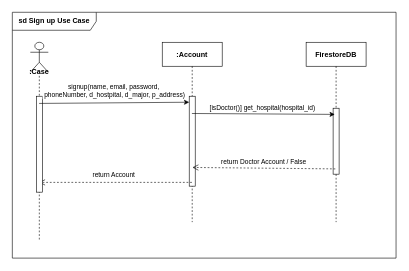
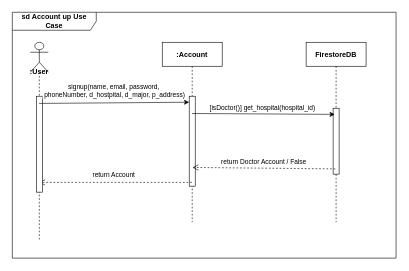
  <mxCell id="0" />
  <mxCell id="1" parent="0" />
  <mxCell id="2" value=":Account" style="shape=umlLifeline;perimeter=lifelinePerimeter;container=1;collapsible=0;recursiveResize=0;rounded=0;shadow=0;strokeWidth=1;fontStyle=1" parent="1" vertex="1"><mxGeometry x="270" y="70" width="100" height="300" as="geometry" /></mxCell>
  <mxCell id="3" value="" style="html=1;points=[];perimeter=orthogonalPerimeter;" parent="2" vertex="1"><mxGeometry x="45" y="90" width="10" height="150" as="geometry" /></mxCell>
  <mxCell id="4" value="FirestoreDB" style="shape=umlLifeline;perimeter=lifelinePerimeter;container=1;collapsible=0;recursiveResize=0;rounded=0;shadow=0;strokeWidth=1;fontStyle=1" parent="1" vertex="1"><mxGeometry x="510" y="70" width="100" height="300" as="geometry" /></mxCell>
  <mxCell id="5" value="" style="html=1;points=[];perimeter=orthogonalPerimeter;" parent="4" vertex="1"><mxGeometry x="45" y="110" width="10" height="110" as="geometry" /></mxCell>
  <mxCell id="6" value="return Doctor Account / False" style="verticalAlign=bottom;endArrow=open;dashed=1;endSize=8;exitX=0.487;exitY=0.704;shadow=0;strokeWidth=1;entryX=0.503;entryY=0.696;entryDx=0;entryDy=0;entryPerimeter=0;exitDx=0;exitDy=0;exitPerimeter=0;" parent="1" source="4" target="2" edge="1"><mxGeometry x="-0.004" y="-1" relative="1" as="geometry"><mxPoint x="350" y="210" as="targetPoint" /><mxPoint x="560" y="210" as="sourcePoint" /><mxPoint as="offset" /></mxGeometry></mxCell>
  <mxCell id="7" value="return Account" style="verticalAlign=bottom;endArrow=open;dashed=1;endSize=8;exitX=0.495;exitY=0.779;shadow=0;strokeWidth=1;exitDx=0;exitDy=0;exitPerimeter=0;" parent="1" source="2" target="9" edge="1"><mxGeometry x="0.018" y="-4" relative="1" as="geometry"><mxPoint x="160" y="240" as="targetPoint" /><mxPoint x="320" y="240" as="sourcePoint" /><mxPoint as="offset" /></mxGeometry></mxCell>
- <mxCell id="8" value="sd Sign up Use Case" style="shape=umlFrame;whiteSpace=wrap;html=1;width=140;height=30;fontStyle=1" parent="1" vertex="1"><mxGeometry x="20" y="20" width="640" height="410" as="geometry" /></mxCell>
- <mxCell id="9" value="&lt;b&gt;:Case&lt;/b&gt;" style="shape=umlLifeline;participant=umlActor;perimeter=lifelinePerimeter;whiteSpace=wrap;html=1;container=1;collapsible=0;recursiveResize=0;verticalAlign=top;spacingTop=36;outlineConnect=0;size=50;" parent="1" vertex="1"><mxGeometry x="50" y="70" width="30" height="330" as="geometry" /></mxCell>
+ <mxCell id="8" value="sd Account up Use Case" style="shape=umlFrame;whiteSpace=wrap;html=1;width=140;height=30;fontStyle=1" parent="1" vertex="1"><mxGeometry x="20" y="20" width="640" height="410" as="geometry" /></mxCell>
+ <mxCell id="9" value="&lt;b&gt;:User&lt;/b&gt;" style="shape=umlLifeline;participant=umlActor;perimeter=lifelinePerimeter;whiteSpace=wrap;html=1;container=1;collapsible=0;recursiveResize=0;verticalAlign=top;spacingTop=36;outlineConnect=0;size=50;" parent="1" vertex="1"><mxGeometry x="50" y="70" width="30" height="330" as="geometry" /></mxCell>
  <mxCell id="10" value="" style="html=1;points=[];perimeter=orthogonalPerimeter;" parent="9" vertex="1"><mxGeometry x="10" y="90" width="10" height="160" as="geometry" /></mxCell>
  <mxCell id="11" value="" style="endArrow=classic;html=1;entryX=0.503;entryY=0.323;entryDx=0;entryDy=0;entryPerimeter=0;exitX=0.997;exitY=0.075;exitDx=0;exitDy=0;exitPerimeter=0;" parent="1" edge="1"><mxGeometry width="50" height="50" relative="1" as="geometry"><mxPoint x="64.67" y="172" as="sourcePoint" /><mxPoint x="315" y="170" as="targetPoint" /></mxGeometry></mxCell>
  <mxCell id="12" value="signup(name, email, password,&lt;br&gt;&amp;nbsp;phoneNumber, d_hostpital, d_major, p_address)" style="edgeLabel;html=1;align=center;verticalAlign=middle;resizable=0;points=[];" parent="11" vertex="1" connectable="0"><mxGeometry x="0.21" y="2" relative="1" as="geometry"><mxPoint x="-27.17" y="-18" as="offset" /></mxGeometry></mxCell>
  <mxCell id="13" value="" style="endArrow=classic;html=1;entryX=0.478;entryY=0.401;entryDx=0;entryDy=0;entryPerimeter=0;exitX=0.495;exitY=0.396;exitDx=0;exitDy=0;exitPerimeter=0;" parent="1" source="2" target="4" edge="1"><mxGeometry width="50" height="50" relative="1" as="geometry"><mxPoint x="319.997" y="150" as="sourcePoint" /><mxPoint x="540" y="150" as="targetPoint" /></mxGeometry></mxCell>
  <mxCell id="14" value="[isDoctor()] get_hospital(hospital_id)" style="edgeLabel;html=1;align=center;verticalAlign=middle;resizable=0;points=[];" parent="13" vertex="1" connectable="0"><mxGeometry x="0.21" y="2" relative="1" as="geometry"><mxPoint x="-27.17" y="-7.71" as="offset" /></mxGeometry></mxCell>
